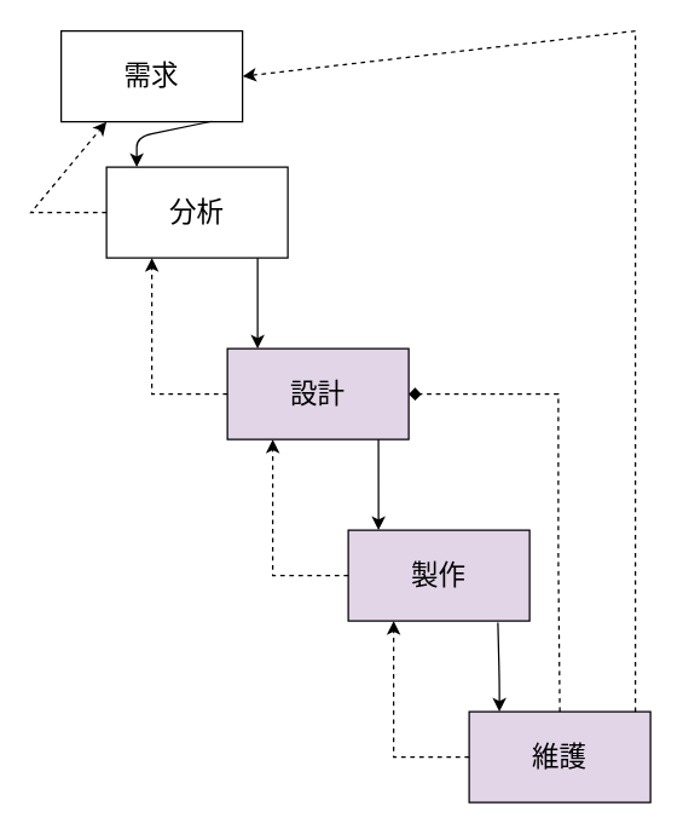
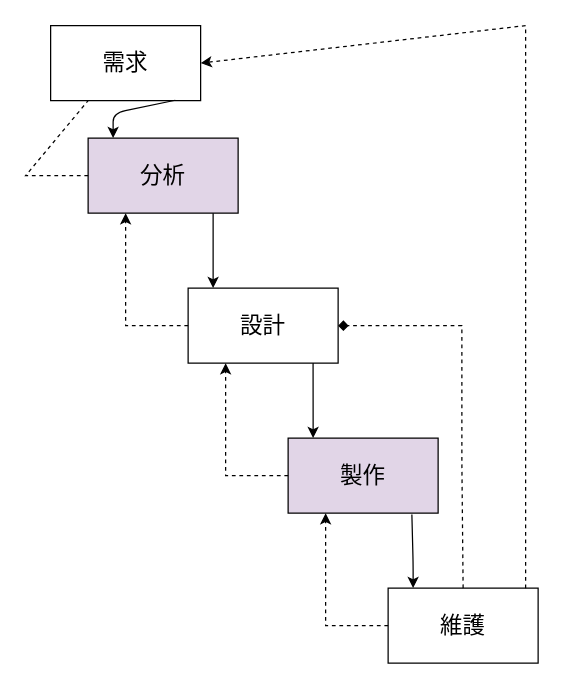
  <mxCell id="0" />
  <mxCell id="1" parent="0" />
  <mxCell id="2" value="&lt;font style=&quot;font-size: 18px;&quot;&gt;需求&lt;/font&gt;" style="rounded=0;whiteSpace=wrap;html=1;" parent="1" vertex="1"><mxGeometry x="40" y="20" width="120" height="60" as="geometry" /></mxCell>
- <mxCell id="3" value="&lt;font style=&quot;font-size: 18px;&quot;&gt;分析&lt;/font&gt;" style="rounded=0;whiteSpace=wrap;html=1;" parent="1" vertex="1"><mxGeometry x="70" y="110" width="120" height="60" as="geometry" /></mxCell>
- <mxCell id="4" value="&lt;font style=&quot;font-size: 18px;&quot;&gt;設計&lt;/font&gt;" style="rounded=0;whiteSpace=wrap;html=1;fillColor=#e1d5e7;" parent="1" vertex="1"><mxGeometry x="150" y="230" width="120" height="60" as="geometry" /></mxCell>
+ <mxCell id="3" value="&lt;font style=&quot;font-size: 18px;&quot;&gt;分析&lt;/font&gt;" style="rounded=0;whiteSpace=wrap;html=1;fillColor=#e1d5e7;" parent="1" vertex="1"><mxGeometry x="70" y="110" width="120" height="60" as="geometry" /></mxCell>
+ <mxCell id="4" value="&lt;font style=&quot;font-size: 18px;&quot;&gt;設計&lt;/font&gt;" style="rounded=0;whiteSpace=wrap;html=1;" parent="1" vertex="1"><mxGeometry x="150" y="230" width="120" height="60" as="geometry" /></mxCell>
  <mxCell id="5" value="&lt;span style=&quot;font-size: 18px;&quot;&gt;製作&lt;/span&gt;" style="rounded=0;whiteSpace=wrap;html=1;fillColor=#e1d5e7;" parent="1" vertex="1"><mxGeometry x="230" y="350" width="120" height="60" as="geometry" /></mxCell>
- <mxCell id="6" value="&lt;font style=&quot;font-size: 18px;&quot;&gt;維護&lt;/font&gt;" style="rounded=0;whiteSpace=wrap;html=1;fillColor=#e1d5e7;" parent="1" vertex="1"><mxGeometry x="310" y="470" width="120" height="60" as="geometry" /></mxCell>
+ <mxCell id="6" value="&lt;font style=&quot;font-size: 18px;&quot;&gt;維護&lt;/font&gt;" style="rounded=0;whiteSpace=wrap;html=1;" parent="1" vertex="1"><mxGeometry x="310" y="470" width="120" height="60" as="geometry" /></mxCell>
  <mxCell id="7" value="" style="endArrow=classic;html=1;exitX=0.831;exitY=0.995;exitDx=0;exitDy=0;exitPerimeter=0;" parent="1" source="2" edge="1"><mxGeometry width="50" height="50" relative="1" as="geometry"><mxPoint x="90" y="70" as="sourcePoint" /><mxPoint x="90" y="110" as="targetPoint" /><Array as="points"><mxPoint x="90" y="90" /></Array></mxGeometry></mxCell>
  <mxCell id="8" value="" style="endArrow=classic;html=1;" parent="1" edge="1"><mxGeometry width="50" height="50" relative="1" as="geometry"><mxPoint x="170" y="170" as="sourcePoint" /><mxPoint x="170" y="230" as="targetPoint" /><Array as="points"><mxPoint x="170" y="210" /></Array></mxGeometry></mxCell>
  <mxCell id="9" value="" style="endArrow=classic;html=1;exitX=0.833;exitY=1;exitDx=0;exitDy=0;exitPerimeter=0;" parent="1" source="4" edge="1"><mxGeometry width="50" height="50" relative="1" as="geometry"><mxPoint x="250" y="310" as="sourcePoint" /><mxPoint x="250" y="350" as="targetPoint" /><Array as="points"><mxPoint x="250" y="330" /></Array></mxGeometry></mxCell>
  <mxCell id="10" value="" style="endArrow=classic;html=1;exitX=0.825;exitY=1.017;exitDx=0;exitDy=0;exitPerimeter=0;" parent="1" source="5" edge="1"><mxGeometry width="50" height="50" relative="1" as="geometry"><mxPoint x="330" y="430" as="sourcePoint" /><mxPoint x="330" y="470" as="targetPoint" /><Array as="points"><mxPoint x="330" y="450" /></Array></mxGeometry></mxCell>
- <mxCell id="11" value="" style="endArrow=classic;html=1;exitX=0;exitY=0.5;exitDx=0;exitDy=0;rounded=0;dashed=1;entryX=0.25;entryY=1;entryDx=0;entryDy=0;" parent="1" source="3" target="2" edge="1"><mxGeometry width="50" height="50" relative="1" as="geometry"><mxPoint x="70" y="140" as="sourcePoint" /><mxPoint x="20" y="70" as="targetPoint" /><Array as="points"><mxPoint x="20" y="140" /></Array></mxGeometry></mxCell>
+ <mxCell id="11" value="" style="endArrow=none;html=1;exitX=0;exitY=0.5;exitDx=0;exitDy=0;rounded=0;dashed=1;entryX=0.25;entryY=1;entryDx=0;entryDy=0;" parent="1" source="3" target="2" edge="1"><mxGeometry width="50" height="50" relative="1" as="geometry"><mxPoint x="70" y="140" as="sourcePoint" /><mxPoint x="20" y="70" as="targetPoint" /><Array as="points"><mxPoint x="20" y="140" /></Array></mxGeometry></mxCell>
  <mxCell id="12" value="" style="endArrow=classic;html=1;exitX=0;exitY=0.5;exitDx=0;exitDy=0;rounded=0;dashed=1;entryX=0.25;entryY=1;entryDx=0;entryDy=0;" parent="1" target="3" edge="1"><mxGeometry width="50" height="50" relative="1" as="geometry"><mxPoint x="150" y="260" as="sourcePoint" /><mxPoint x="100" y="200" as="targetPoint" /><Array as="points"><mxPoint x="100" y="260" /></Array></mxGeometry></mxCell>
  <mxCell id="13" value="" style="endArrow=classic;html=1;exitX=0;exitY=0.5;exitDx=0;exitDy=0;rounded=0;dashed=1;entryX=0.25;entryY=1;entryDx=0;entryDy=0;" parent="1" target="4" edge="1"><mxGeometry width="50" height="50" relative="1" as="geometry"><mxPoint x="230" y="380" as="sourcePoint" /><mxPoint x="180" y="310" as="targetPoint" /><Array as="points"><mxPoint x="180" y="380" /></Array></mxGeometry></mxCell>
  <mxCell id="14" value="" style="endArrow=classic;html=1;exitX=0;exitY=0.5;exitDx=0;exitDy=0;rounded=0;dashed=1;entryX=0.25;entryY=1;entryDx=0;entryDy=0;" parent="1" target="5" edge="1"><mxGeometry width="50" height="50" relative="1" as="geometry"><mxPoint x="310" y="500" as="sourcePoint" /><mxPoint x="260" y="430" as="targetPoint" /><Array as="points"><mxPoint x="260" y="500" /></Array></mxGeometry></mxCell>
  <mxCell id="15" value="" style="endArrow=diamond;html=1;exitX=0.5;exitY=0;exitDx=0;exitDy=0;rounded=0;dashed=1;entryX=1;entryY=0.5;entryDx=0;entryDy=0;" parent="1" source="6" target="4" edge="1"><mxGeometry width="50" height="50" relative="1" as="geometry"><mxPoint x="369" y="460" as="sourcePoint" /><mxPoint x="279" y="260" as="targetPoint" /><Array as="points"><mxPoint x="369" y="370" /><mxPoint x="369" y="260" /></Array></mxGeometry></mxCell>
  <mxCell id="16" value="" style="endArrow=classic;html=1;exitX=0.75;exitY=0;exitDx=0;exitDy=0;rounded=0;dashed=1;entryX=1;entryY=0.5;entryDx=0;entryDy=0;" parent="1" target="2" edge="1"><mxGeometry width="50" height="50" relative="1" as="geometry"><mxPoint x="420" y="470" as="sourcePoint" /><mxPoint x="120" y="20" as="targetPoint" /><Array as="points"><mxPoint x="420" y="380" /><mxPoint x="420" y="20" /></Array></mxGeometry></mxCell>
